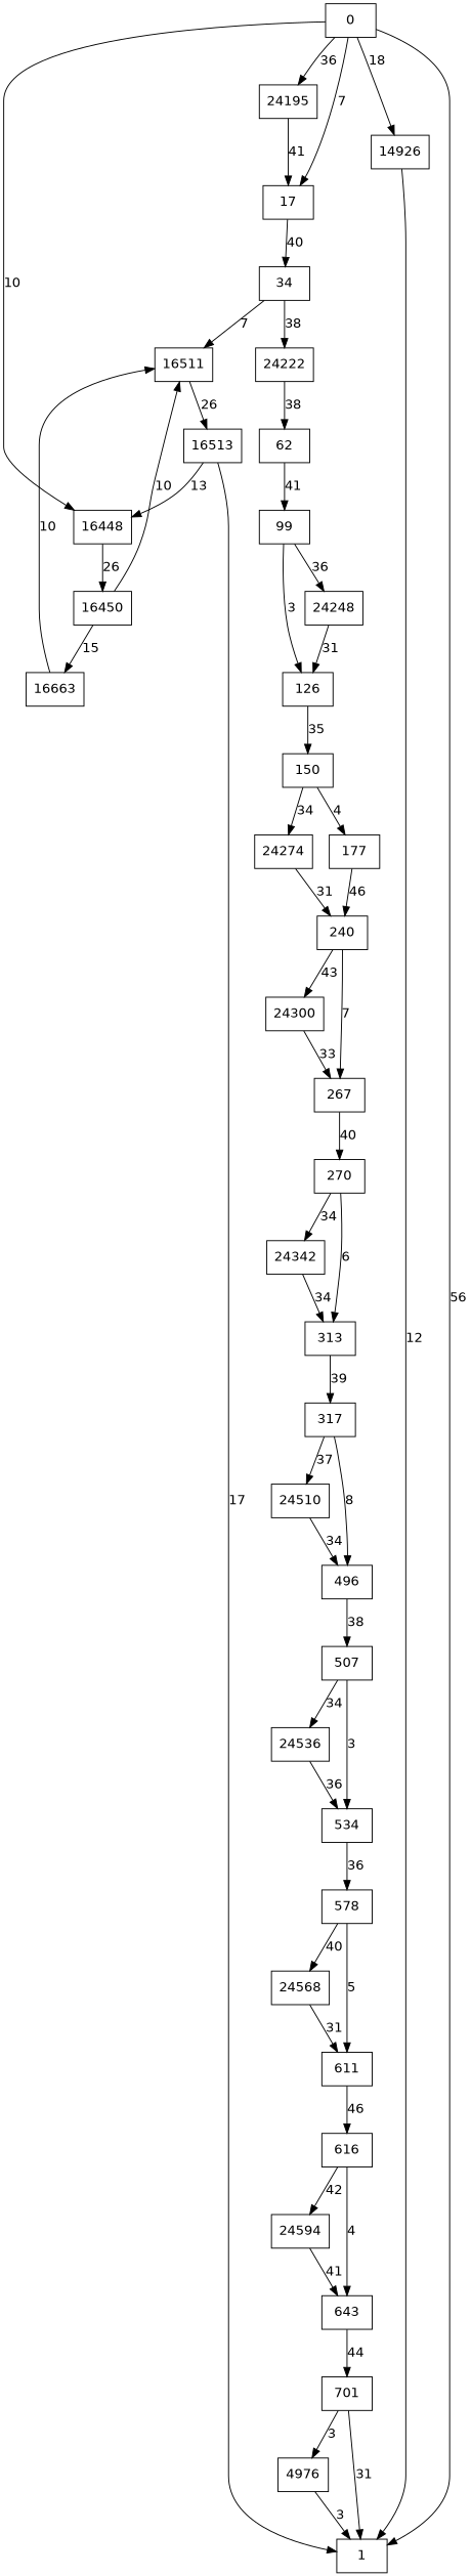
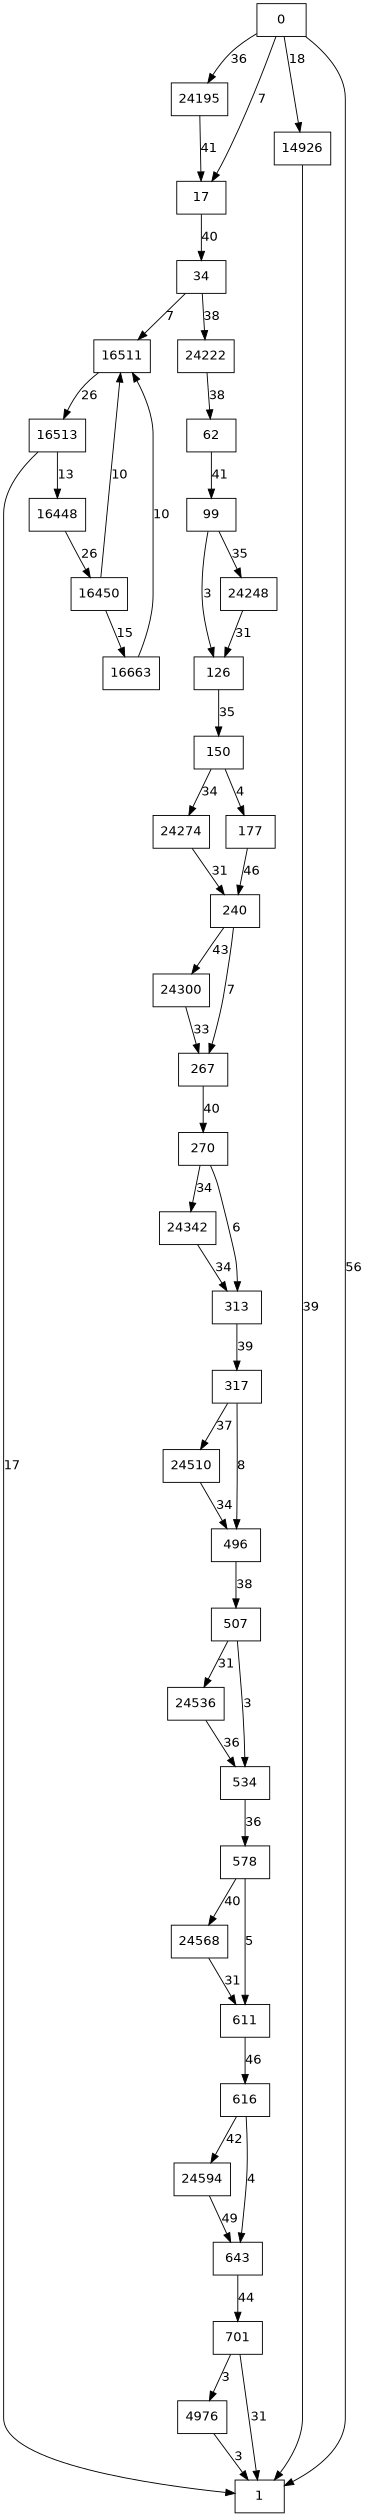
  digraph {
    fontname="DejaVu Sans"
    rankdir=TB
    node [fontname="DejaVu Sans" shape=rectangle]
    edge [fontname="DejaVu Sans"]
    17
    34
    24222
    16511
    62
    99
    126
    24248
    150
    177
    24274
    240
    267
    24300
    270
    313
    24342
    317
    496
    24510
    507
    534
    24536
    578
    611
    24568
    616
    643
    24594
    701
    1
    4976
    14926
    16448
    16450
    16663
    16513
    24195
    0
    17 -> 34 [label=40]
    34 -> 24222 [label=38]
    34 -> 16511 [label=7]
    24222 -> 62 [label=38]
    16511 -> 16513 [label=26]
    62 -> 99 [label=41]
    99 -> 126 [label=3]
-   99 -> 24248 [label=36]
+   99 -> 24248 [label=35]
    126 -> 150 [label=35]
    24248 -> 126 [label=31]
    150 -> 177 [label=4]
    150 -> 24274 [label=34]
    177 -> 240 [label=46]
    24274 -> 240 [label=31]
    240 -> 267 [label=7]
    240 -> 24300 [label=43]
    267 -> 270 [label=40]
    24300 -> 267 [label=33]
    270 -> 313 [label=6]
    270 -> 24342 [label=34]
    313 -> 317 [label=39]
    24342 -> 313 [label=34]
    317 -> 496 [label=8]
    317 -> 24510 [label=37]
    496 -> 507 [label=38]
    24510 -> 496 [label=34]
    507 -> 534 [label=3]
-   507 -> 24536 [label=34]
+   507 -> 24536 [label=31]
    534 -> 578 [label=36]
    24536 -> 534 [label=36]
    578 -> 611 [label=5]
    578 -> 24568 [label=40]
    611 -> 616 [label=46]
    24568 -> 611 [label=31]
    616 -> 643 [label=4]
    616 -> 24594 [label=42]
    643 -> 701 [label=44]
-   24594 -> 643 [label=41]
+   24594 -> 643 [label=49]
    701 -> 1 [label=31]
    701 -> 4976 [label=3]
    4976 -> 1 [label=3]
-   14926 -> 1 [label=12]
+   14926 -> 1 [label=39]
    16448 -> 16450 [label=26]
    16450 -> 16511 [label=10]
    16450 -> 16663 [label=15]
    16663 -> 16511 [label=10]
    16513 -> 1 [label=17]
    16513 -> 16448 [label=13]
    24195 -> 17 [label=41]
    0 -> 17 [label=7]
    0 -> 1 [label=56]
    0 -> 14926 [label=18]
-   0 -> 16448 [label=10]
    0 -> 24195 [label=36]
  }
